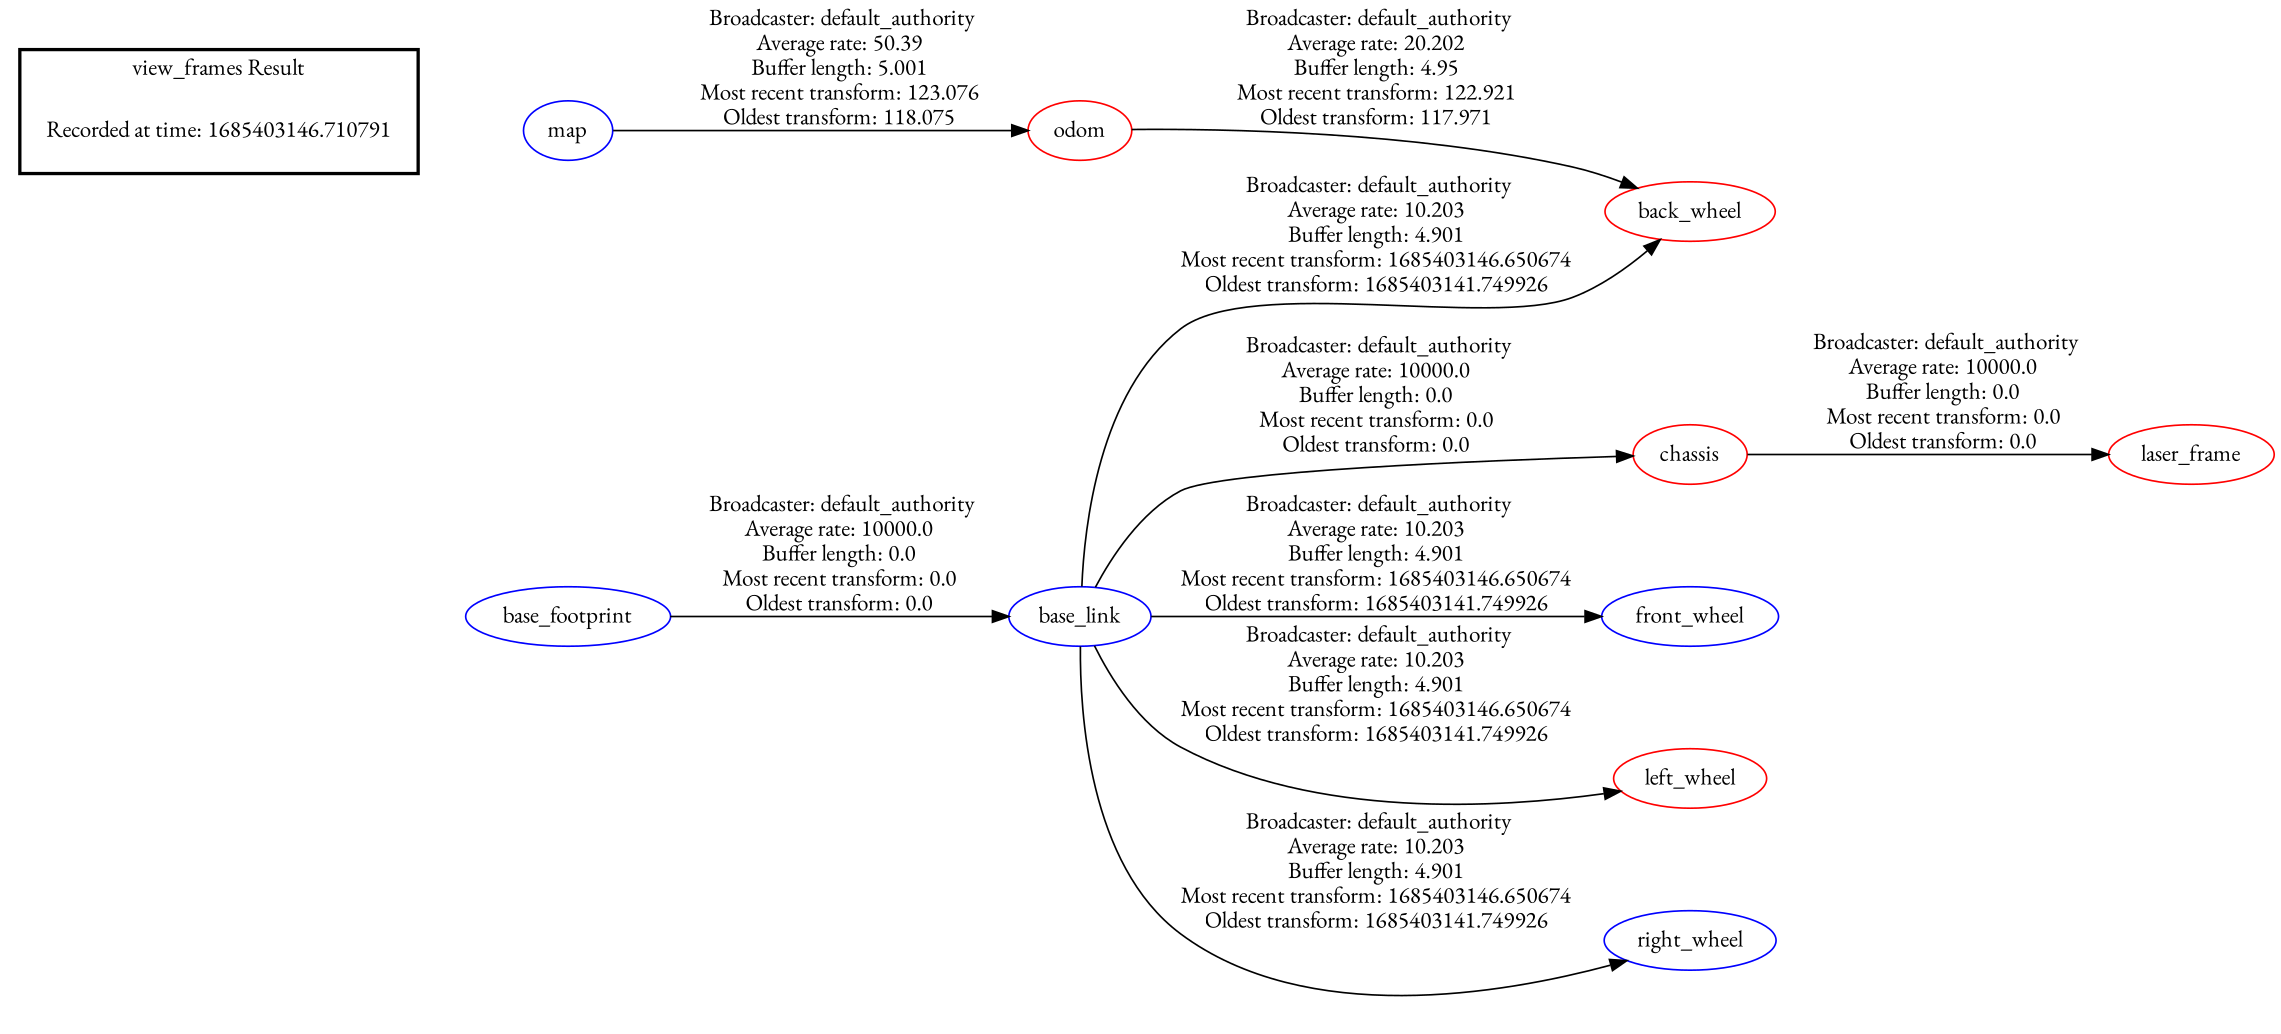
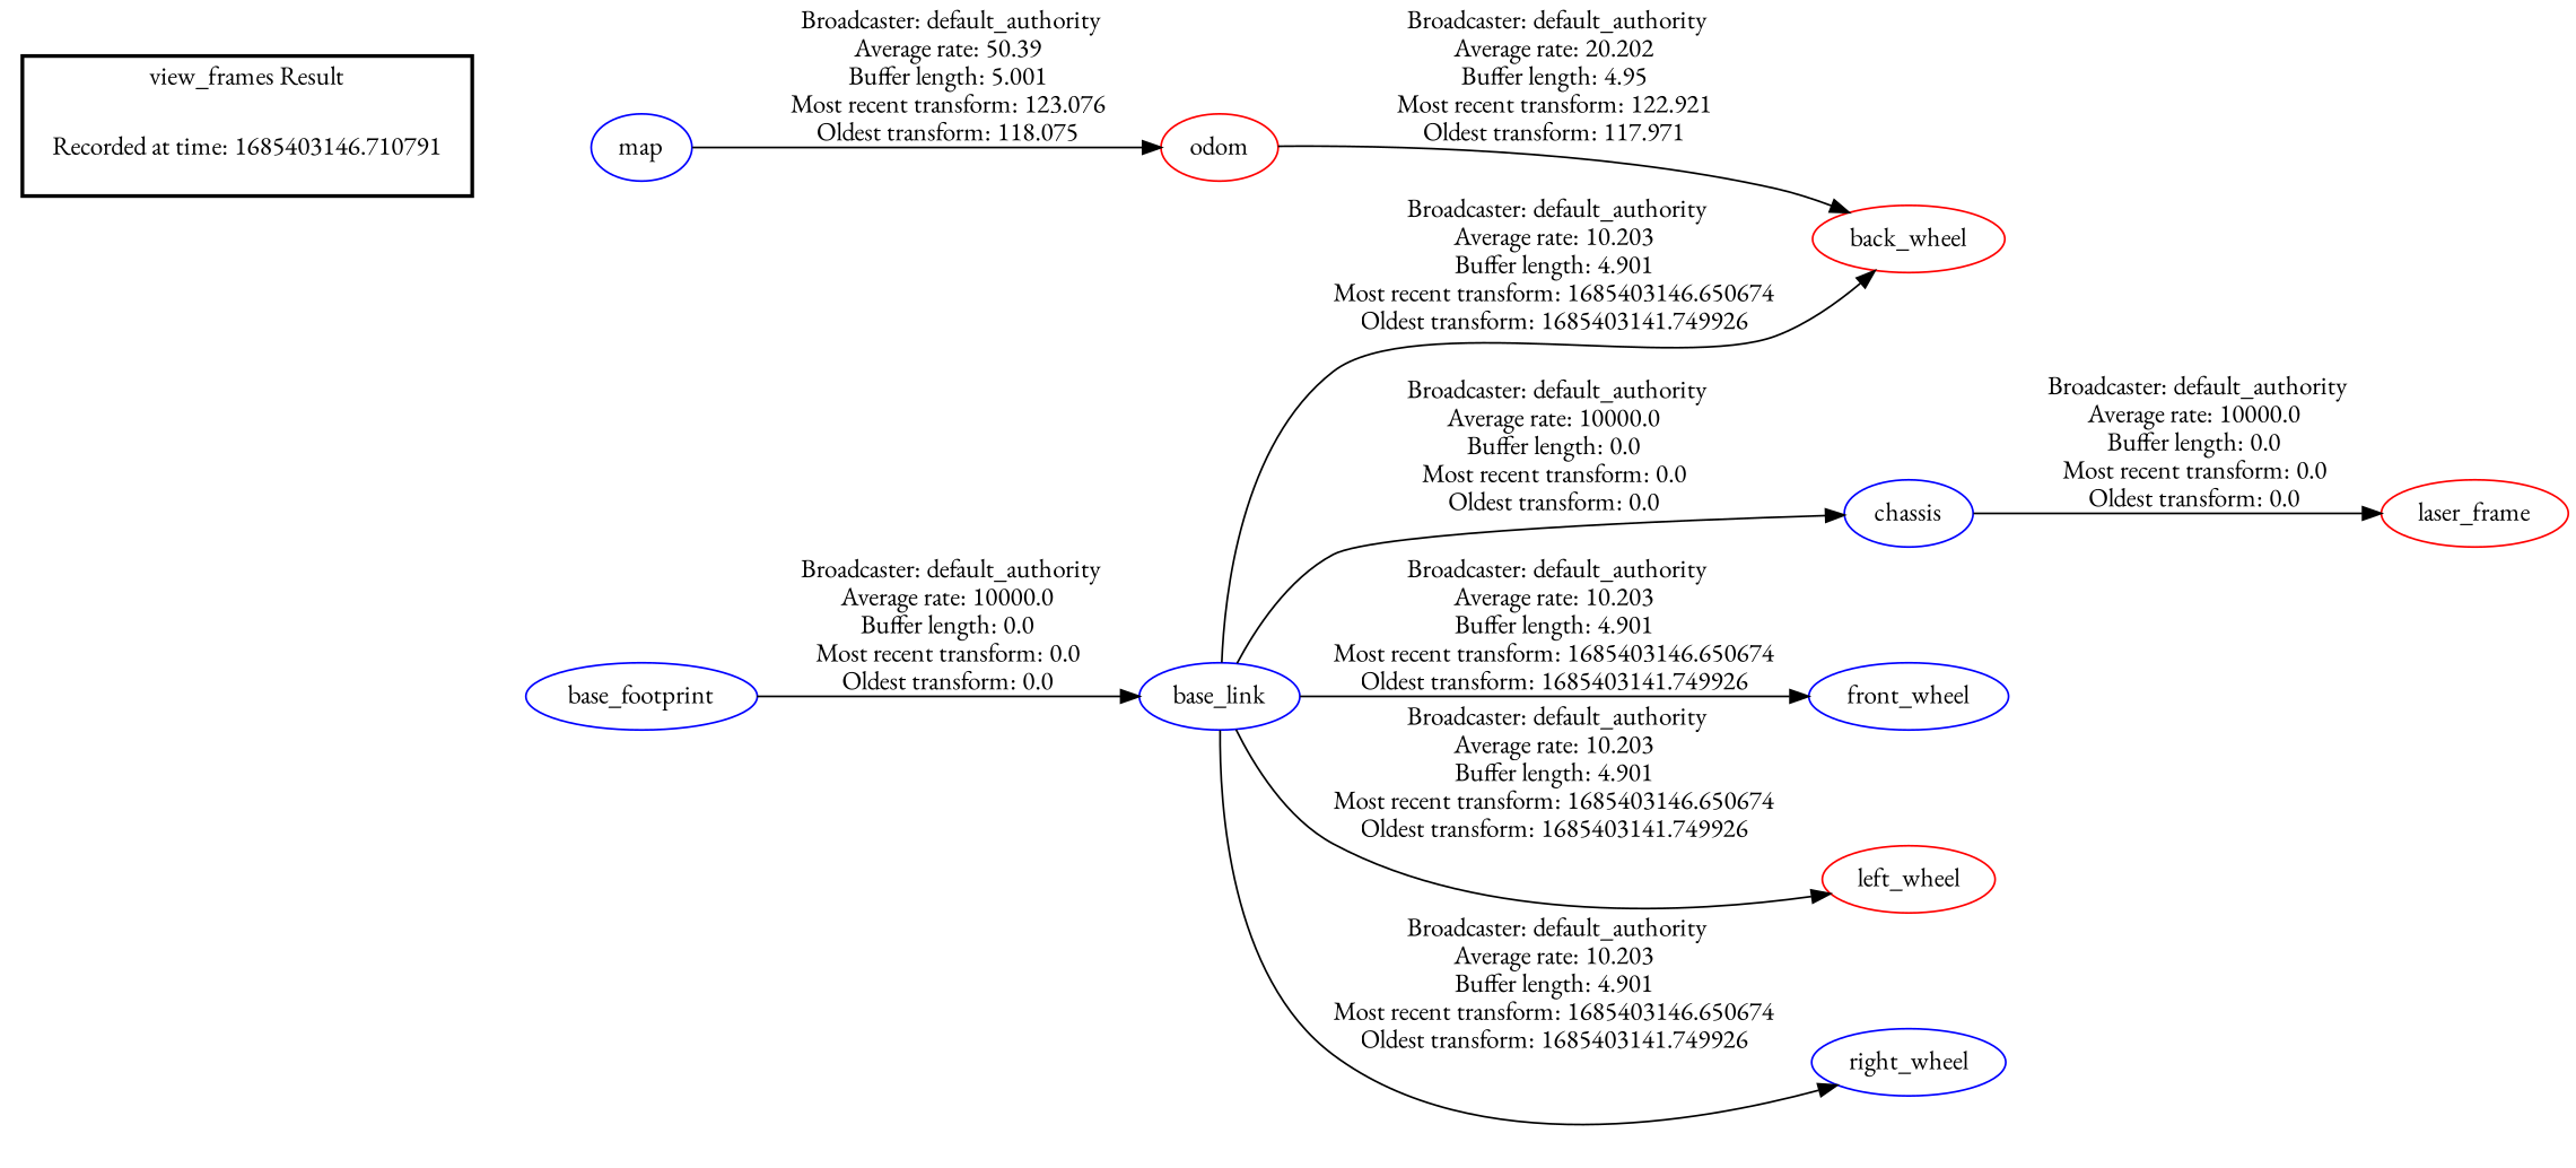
  digraph {
    fontname="EB Garamond"
    rankdir=LR
    node [color=blue fontname="EB Garamond"]
    edge [fontname="EB Garamond"]
    "Recorded at time: 1685403146.710791" [shape=plaintext]
    map
    base_footprint
    base_link
-   chassis [color=red]
+   chassis
    back_wheel [color=red]
    front_wheel
    left_wheel [color=red]
    right_wheel
    laser_frame [color=red]
    odom [color=red]
    subgraph cluster_1 {
      color=black
      label="view_frames Result"
      style=bold
      "Recorded at time: 1685403146.710791"
    }
    "Recorded at time: 1685403146.710791" -> map [style=invis]
    map -> odom [label=" Broadcaster: default_authority\nAverage rate: 50.39\nBuffer length: 5.001\nMost recent transform: 123.076\nOldest transform: 118.075\n"]
    base_footprint -> base_link [label=" Broadcaster: default_authority\nAverage rate: 10000.0\nBuffer length: 0.0\nMost recent transform: 0.0\nOldest transform: 0.0\n"]
    base_link -> chassis [label=" Broadcaster: default_authority\nAverage rate: 10000.0\nBuffer length: 0.0\nMost recent transform: 0.0\nOldest transform: 0.0\n"]
    base_link -> back_wheel [label=" Broadcaster: default_authority\nAverage rate: 10.203\nBuffer length: 4.901\nMost recent transform: 1685403146.650674\nOldest transform: 1685403141.749926\n"]
    base_link -> front_wheel [label=" Broadcaster: default_authority\nAverage rate: 10.203\nBuffer length: 4.901\nMost recent transform: 1685403146.650674\nOldest transform: 1685403141.749926\n"]
    base_link -> left_wheel [label=" Broadcaster: default_authority\nAverage rate: 10.203\nBuffer length: 4.901\nMost recent transform: 1685403146.650674\nOldest transform: 1685403141.749926\n"]
    base_link -> right_wheel [label=" Broadcaster: default_authority\nAverage rate: 10.203\nBuffer length: 4.901\nMost recent transform: 1685403146.650674\nOldest transform: 1685403141.749926\n"]
    chassis -> laser_frame [label=" Broadcaster: default_authority\nAverage rate: 10000.0\nBuffer length: 0.0\nMost recent transform: 0.0\nOldest transform: 0.0\n"]
    odom -> back_wheel [label=" Broadcaster: default_authority\nAverage rate: 20.202\nBuffer length: 4.95\nMost recent transform: 122.921\nOldest transform: 117.971\n"]
  }
